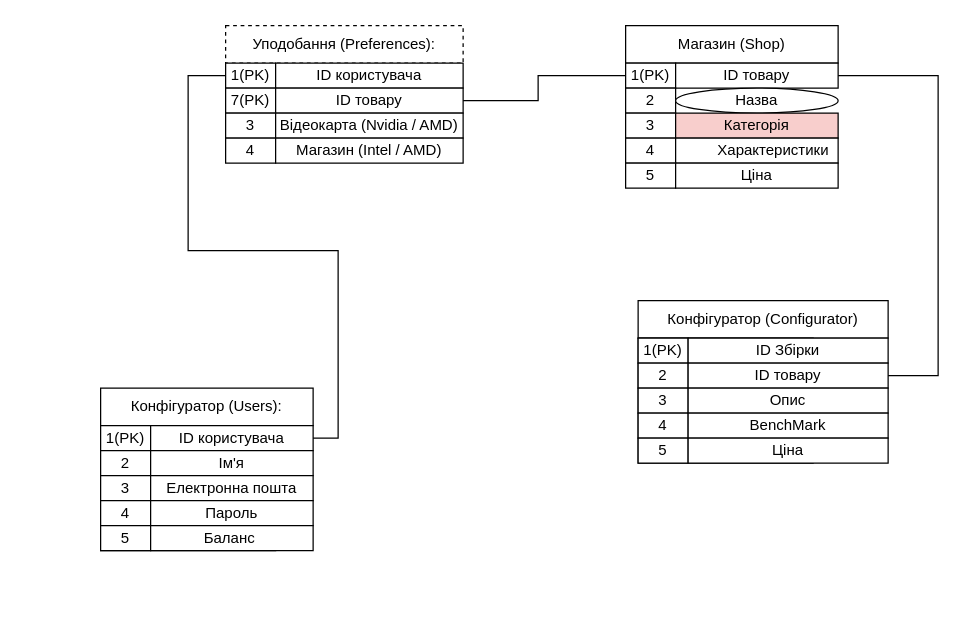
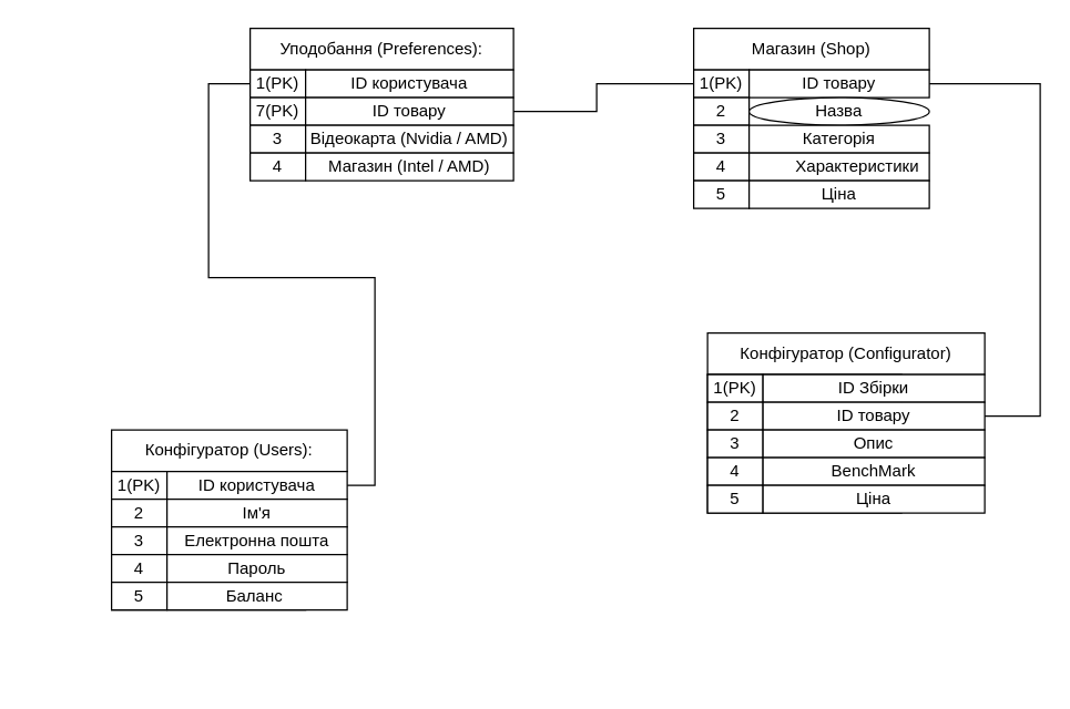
  <mxCell id="0" />
  <mxCell id="1" parent="0" />
  <mxCell id="2" value="" style="group" parent="1" vertex="1" connectable="0"><mxGeometry x="20" y="300" width="170" height="190" as="geometry" /></mxCell>
  <mxCell id="3" value="Конфігуратор (Users):" style="rounded=0;whiteSpace=wrap;html=1;" parent="2" vertex="1"><mxGeometry x="60" y="10" width="170" height="30" as="geometry" /></mxCell>
  <mxCell id="4" value="" style="rounded=0;whiteSpace=wrap;html=1;" parent="2" vertex="1"><mxGeometry x="60" y="40" width="140" height="100" as="geometry" /></mxCell>
  <mxCell id="5" value="1(PK)" style="rounded=0;whiteSpace=wrap;html=1;" parent="2" vertex="1"><mxGeometry x="60" y="40" width="40" height="20" as="geometry" /></mxCell>
  <mxCell id="6" value="ID користувача" style="rounded=0;whiteSpace=wrap;html=1;" parent="2" vertex="1"><mxGeometry x="100" y="40" width="130" height="20" as="geometry" /></mxCell>
  <mxCell id="7" value="2" style="rounded=0;whiteSpace=wrap;html=1;" parent="2" vertex="1"><mxGeometry x="60" y="60" width="40" height="20" as="geometry" /></mxCell>
  <mxCell id="8" value="3" style="rounded=0;whiteSpace=wrap;html=1;" parent="2" vertex="1"><mxGeometry x="60" y="80" width="40" height="20" as="geometry" /></mxCell>
  <mxCell id="9" value="4" style="rounded=0;whiteSpace=wrap;html=1;" parent="2" vertex="1"><mxGeometry x="60" y="100" width="40" height="20" as="geometry" /></mxCell>
  <mxCell id="10" value="5" style="rounded=0;whiteSpace=wrap;html=1;" parent="2" vertex="1"><mxGeometry x="60" y="120" width="40" height="20" as="geometry" /></mxCell>
  <mxCell id="11" value="Ім'я" style="rounded=0;whiteSpace=wrap;html=1;" parent="2" vertex="1"><mxGeometry x="100" y="60" width="130" height="20" as="geometry" /></mxCell>
  <mxCell id="12" value="Електронна пошта" style="rounded=0;whiteSpace=wrap;html=1;" parent="2" vertex="1"><mxGeometry x="100" y="80" width="130" height="20" as="geometry" /></mxCell>
  <mxCell id="13" value="Пароль" style="rounded=0;whiteSpace=wrap;html=1;" parent="2" vertex="1"><mxGeometry x="100" y="100" width="130" height="20" as="geometry" /></mxCell>
  <mxCell id="14" value="Баланс&amp;nbsp;" style="rounded=0;whiteSpace=wrap;html=1;" parent="2" vertex="1"><mxGeometry x="100" y="120" width="130" height="20" as="geometry" /></mxCell>
  <mxCell id="15" value="" style="group" parent="1" vertex="1" connectable="0"><mxGeometry x="510" y="40" width="190" height="190" as="geometry" /></mxCell>
  <mxCell id="16" value="" style="group" parent="15" vertex="1" connectable="0"><mxGeometry x="-10" y="-20" width="200" height="170" as="geometry" /></mxCell>
  <mxCell id="17" value="Магазин (Shop)" style="rounded=0;whiteSpace=wrap;html=1;" parent="16" vertex="1"><mxGeometry width="170" height="30" as="geometry" /></mxCell>
  <mxCell id="18" value="1(PK)" style="rounded=0;whiteSpace=wrap;html=1;" parent="16" vertex="1"><mxGeometry y="30" width="40" height="20" as="geometry" /></mxCell>
  <mxCell id="19" value="ID товару" style="rounded=0;whiteSpace=wrap;html=1;" parent="16" vertex="1"><mxGeometry x="40" y="30" width="130" height="20" as="geometry" /></mxCell>
  <mxCell id="20" value="2" style="rounded=0;whiteSpace=wrap;html=1;" parent="16" vertex="1"><mxGeometry y="50" width="40" height="20" as="geometry" /></mxCell>
  <mxCell id="21" value="3" style="rounded=0;whiteSpace=wrap;html=1;" parent="16" vertex="1"><mxGeometry y="70" width="40" height="20" as="geometry" /></mxCell>
  <mxCell id="22" value="4" style="rounded=0;whiteSpace=wrap;html=1;" parent="16" vertex="1"><mxGeometry y="90" width="40" height="20" as="geometry" /></mxCell>
  <mxCell id="23" value="Назва" style="ellipse;whiteSpace=wrap;html=1;" parent="16" vertex="1"><mxGeometry x="40" y="50" width="130" height="20" as="geometry" /></mxCell>
- <mxCell id="24" value="Категорія" style="rounded=0;whiteSpace=wrap;html=1;fillColor=#f8cecc;" parent="16" vertex="1"><mxGeometry x="40" y="70" width="130" height="20" as="geometry" /></mxCell>
+ <mxCell id="24" value="Категорія" style="rounded=0;whiteSpace=wrap;html=1;" parent="16" vertex="1"><mxGeometry x="40" y="70" width="130" height="20" as="geometry" /></mxCell>
  <mxCell id="25" value="&lt;span style=&quot;white-space: pre;&quot;&gt;&#09;&lt;/span&gt;Характеристики" style="rounded=0;whiteSpace=wrap;html=1;" parent="16" vertex="1"><mxGeometry x="40" y="90" width="130" height="20" as="geometry" /></mxCell>
  <mxCell id="26" value="5" style="rounded=0;whiteSpace=wrap;html=1;" vertex="1" parent="16"><mxGeometry y="110" width="40" height="20" as="geometry" /></mxCell>
  <mxCell id="27" value="Ціна" style="rounded=0;whiteSpace=wrap;html=1;" vertex="1" parent="16"><mxGeometry x="40" y="110" width="130" height="20" as="geometry" /></mxCell>
  <mxCell id="28" value="" style="group" parent="1" vertex="1" connectable="0"><mxGeometry x="510" y="240" width="200" height="170" as="geometry" /></mxCell>
  <mxCell id="29" value="Конфігуратор (Configurator)" style="rounded=0;whiteSpace=wrap;html=1;" parent="28" vertex="1"><mxGeometry width="200" height="30" as="geometry" /></mxCell>
  <mxCell id="30" value="" style="rounded=0;whiteSpace=wrap;html=1;" parent="28" vertex="1"><mxGeometry y="30" width="140" height="100" as="geometry" /></mxCell>
  <mxCell id="31" value="1(PK)" style="rounded=0;whiteSpace=wrap;html=1;" parent="28" vertex="1"><mxGeometry y="30" width="40" height="20" as="geometry" /></mxCell>
  <mxCell id="32" value="ID Збірки" style="rounded=0;whiteSpace=wrap;html=1;" parent="28" vertex="1"><mxGeometry x="40" y="30" width="160" height="20" as="geometry" /></mxCell>
  <mxCell id="33" value="2" style="rounded=0;whiteSpace=wrap;html=1;" parent="28" vertex="1"><mxGeometry y="50" width="40" height="20" as="geometry" /></mxCell>
  <mxCell id="34" value="3" style="rounded=0;whiteSpace=wrap;html=1;" parent="28" vertex="1"><mxGeometry y="70" width="40" height="20" as="geometry" /></mxCell>
  <mxCell id="35" value="4" style="rounded=0;whiteSpace=wrap;html=1;" parent="28" vertex="1"><mxGeometry y="90" width="40" height="20" as="geometry" /></mxCell>
  <mxCell id="36" value="5" style="rounded=0;whiteSpace=wrap;html=1;" parent="28" vertex="1"><mxGeometry y="110" width="40" height="20" as="geometry" /></mxCell>
  <mxCell id="37" value="ID товару" style="rounded=0;whiteSpace=wrap;html=1;" parent="28" vertex="1"><mxGeometry x="40" y="50" width="160" height="20" as="geometry" /></mxCell>
  <mxCell id="38" value="Опис" style="rounded=0;whiteSpace=wrap;html=1;" parent="28" vertex="1"><mxGeometry x="40" y="70" width="160" height="20" as="geometry" /></mxCell>
  <mxCell id="39" value="BenchMark" style="rounded=0;whiteSpace=wrap;html=1;" parent="28" vertex="1"><mxGeometry x="40" y="90" width="160" height="20" as="geometry" /></mxCell>
  <mxCell id="40" value="Ціна" style="rounded=0;whiteSpace=wrap;html=1;" parent="28" vertex="1"><mxGeometry x="40" y="110" width="160" height="20" as="geometry" /></mxCell>
  <mxCell id="41" value="" style="group" parent="1" vertex="1" connectable="0"><mxGeometry x="180" y="20" width="190" height="190" as="geometry" /></mxCell>
- <mxCell id="42" value="Уподобання (Preferences):" style="rounded=0;whiteSpace=wrap;html=1;dashed=1;" parent="41" vertex="1"><mxGeometry width="190" height="30" as="geometry" /></mxCell>
+ <mxCell id="42" value="Уподобання (Preferences):" style="rounded=0;whiteSpace=wrap;html=1;" parent="41" vertex="1"><mxGeometry width="190" height="30" as="geometry" /></mxCell>
  <mxCell id="43" value="1(PK)" style="rounded=0;whiteSpace=wrap;html=1;" parent="41" vertex="1"><mxGeometry y="30" width="40" height="20" as="geometry" /></mxCell>
  <mxCell id="44" value="ID користувача" style="rounded=0;whiteSpace=wrap;html=1;" parent="41" vertex="1"><mxGeometry x="40" y="30" width="150" height="20" as="geometry" /></mxCell>
  <mxCell id="45" value="7(PK)" style="rounded=0;whiteSpace=wrap;html=1;" parent="41" vertex="1"><mxGeometry y="50" width="40" height="20" as="geometry" /></mxCell>
  <mxCell id="46" value="3" style="rounded=0;whiteSpace=wrap;html=1;" parent="41" vertex="1"><mxGeometry y="70" width="40" height="20" as="geometry" /></mxCell>
  <mxCell id="47" value="4" style="rounded=0;whiteSpace=wrap;html=1;" parent="41" vertex="1"><mxGeometry y="90" width="40" height="20" as="geometry" /></mxCell>
  <mxCell id="48" value="ID товару" style="rounded=0;whiteSpace=wrap;html=1;" parent="41" vertex="1"><mxGeometry x="40" y="50" width="150" height="20" as="geometry" /></mxCell>
  <mxCell id="49" value="Відеокарта (Nvidia / AMD)" style="rounded=0;whiteSpace=wrap;html=1;" parent="41" vertex="1"><mxGeometry x="40" y="70" width="150" height="20" as="geometry" /></mxCell>
  <mxCell id="50" value="Магазин (Intel / AMD)" style="rounded=0;whiteSpace=wrap;html=1;" parent="41" vertex="1"><mxGeometry x="40" y="90" width="150" height="20" as="geometry" /></mxCell>
  <mxCell id="51" value="" style="endArrow=none;html=1;rounded=0;entryX=0;entryY=0.5;entryDx=0;entryDy=0;exitX=1;exitY=0.5;exitDx=0;exitDy=0;" parent="1" source="6" target="43" edge="1"><mxGeometry width="50" height="50" relative="1" as="geometry"><mxPoint x="300" y="280" as="sourcePoint" /><mxPoint x="350" y="230" as="targetPoint" /><Array as="points"><mxPoint x="270" y="350" /><mxPoint x="270" y="200" /><mxPoint x="150" y="200" /><mxPoint x="150" y="60" /></Array></mxGeometry></mxCell>
  <mxCell id="52" value="" style="endArrow=none;html=1;rounded=0;entryX=0;entryY=0.5;entryDx=0;entryDy=0;" edge="1" parent="1" target="18"><mxGeometry width="50" height="50" relative="1" as="geometry"><mxPoint x="370" y="80" as="sourcePoint" /><mxPoint x="420" y="30" as="targetPoint" /><Array as="points"><mxPoint x="430" y="80" /><mxPoint x="430" y="60" /></Array></mxGeometry></mxCell>
  <mxCell id="53" value="" style="endArrow=none;html=1;rounded=0;entryX=1;entryY=0.5;entryDx=0;entryDy=0;" edge="1" parent="1" target="19"><mxGeometry width="50" height="50" relative="1" as="geometry"><mxPoint x="710" y="300" as="sourcePoint" /><mxPoint x="760" y="250" as="targetPoint" /><Array as="points"><mxPoint x="750" y="300" /><mxPoint x="750" y="60" /></Array></mxGeometry></mxCell>
